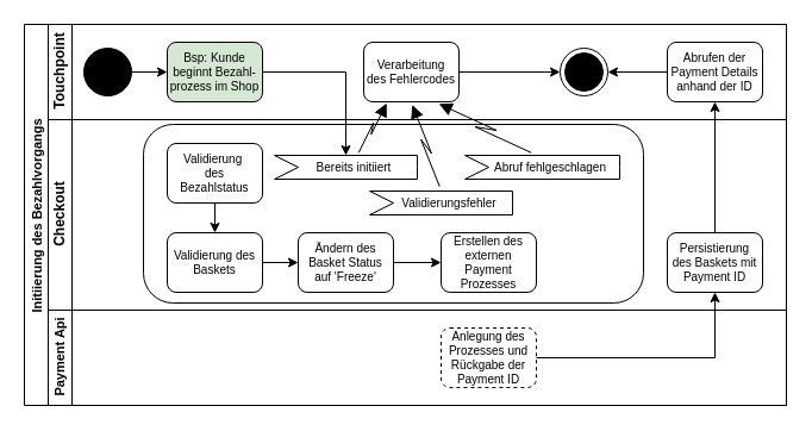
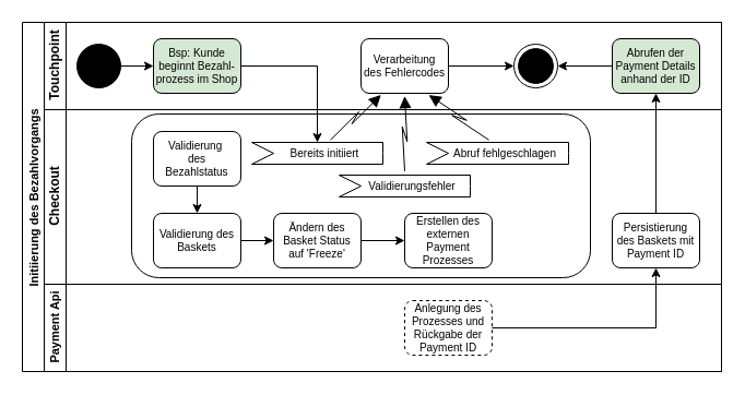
  <mxCell id="0" />
  <mxCell id="1" parent="0" />
  <mxCell id="2" value="Initiierung des Bezahlvorgangs" style="swimlane;childLayout=stackLayout;resizeParent=1;resizeParentMax=0;horizontal=0;startSize=20;horizontalStack=0;fontColor=#000000;strokeColor=#000000;fontSize=11;fillColor=none;" parent="1" vertex="1"><mxGeometry x="20" y="20" width="640" height="320" as="geometry" /></mxCell>
  <mxCell id="3" value="Touchpoint" style="swimlane;html=1;startSize=20;horizontal=0;fontColor=#000000;strokeColor=#000000;fillColor=none;" parent="2" vertex="1"><mxGeometry x="20" width="620" height="80" as="geometry" /></mxCell>
  <mxCell id="4" value="" style="edgeStyle=orthogonalEdgeStyle;rounded=0;orthogonalLoop=1;jettySize=auto;html=1;fontColor=#000000;strokeColor=#000000;" parent="3" source="5" target="6" edge="1"><mxGeometry relative="1" as="geometry" /></mxCell>
  <mxCell id="5" value="" style="ellipse;whiteSpace=wrap;html=1;fontColor=#000000;strokeColor=#000000;fillColor=#000000;" parent="3" vertex="1"><mxGeometry x="30" y="20" width="40" height="40" as="geometry" /></mxCell>
  <mxCell id="6" value="Bsp: Kunde&#10;beginnt Bezahl-&#10;prozess im Shop" style="rounded=1;fontFamily=Helvetica;fontSize=10;fontColor=#000000;align=center;strokeColor=#000000;fillColor=#d5e8d4;" parent="3" vertex="1"><mxGeometry x="100" y="15" width="80" height="50" as="geometry" /></mxCell>
  <mxCell id="7" style="edgeStyle=orthogonalEdgeStyle;rounded=0;orthogonalLoop=1;jettySize=auto;html=1;fontSize=10;fontColor=#000000;strokeColor=#000000;" parent="3" source="8" target="9" edge="1"><mxGeometry relative="1" as="geometry" /></mxCell>
- <mxCell id="8" value="Verarbeitung&#10;des Fehlercodes" style="rounded=1;fontFamily=Helvetica;fontSize=10;fontColor=#000000;align=center;strokeColor=#000000;fillColor=#FFFFFF;" parent="3" vertex="1"><mxGeometry x="265" y="15" width="80" height="50" as="geometry" /></mxCell>
+ <mxCell id="8" value="Verarbeitung&#10;des Fehlercodes" style="rounded=1;fontFamily=Helvetica;fontSize=10;fontColor=#000000;align=center;strokeColor=#000000;fillColor=#FFFFFF;" parent="3" vertex="1"><mxGeometry x="290" y="15" width="80" height="50" as="geometry" /></mxCell>
  <mxCell id="9" value="" style="ellipse;html=1;shape=endState;fillColor=#000000;strokeColor=#000000;fontSize=10;fontColor=#000000;" parent="3" vertex="1"><mxGeometry x="430" y="20" width="40" height="40" as="geometry" /></mxCell>
  <mxCell id="10" style="edgeStyle=orthogonalEdgeStyle;rounded=0;orthogonalLoop=1;jettySize=auto;html=1;fontSize=11;fontColor=#000000;strokeColor=#000000;" parent="3" source="11" target="9" edge="1"><mxGeometry relative="1" as="geometry" /></mxCell>
- <mxCell id="11" value="Abrufen der&#10;Payment Details&#10;anhand der ID" style="rounded=1;fontFamily=Helvetica;fontSize=10;fontColor=#000000;align=center;strokeColor=#000000;fillColor=#FFFFFF;" parent="3" vertex="1"><mxGeometry x="520" y="15" width="80" height="50" as="geometry" /></mxCell>
+ <mxCell id="11" value="Abrufen der&#10;Payment Details&#10;anhand der ID" style="rounded=1;fontFamily=Helvetica;fontSize=10;fontColor=#000000;align=center;strokeColor=#000000;fillColor=#d5e8d4;" parent="3" vertex="1"><mxGeometry x="520" y="15" width="80" height="50" as="geometry" /></mxCell>
  <mxCell id="12" style="edgeStyle=orthogonalEdgeStyle;rounded=0;orthogonalLoop=1;jettySize=auto;html=1;fontSize=10;fontColor=#000000;strokeColor=#000000;" parent="2" source="6" target="24" edge="1"><mxGeometry relative="1" as="geometry"><mxPoint x="160" y="100" as="targetPoint" /></mxGeometry></mxCell>
  <mxCell id="13" style="edgeStyle=orthogonalEdgeStyle;rounded=0;orthogonalLoop=1;jettySize=auto;html=1;fontSize=11;fontColor=#000000;strokeColor=#000000;" parent="2" source="18" target="11" edge="1"><mxGeometry relative="1" as="geometry" /></mxCell>
  <mxCell id="14" value="Checkout" style="swimlane;html=1;startSize=20;horizontal=0;fontColor=#000000;strokeColor=#000000;fillColor=none;" parent="2" vertex="1"><mxGeometry x="20" y="80" width="620" height="160" as="geometry" /></mxCell>
  <mxCell id="15" value="" style="html=1;align=right;verticalAlign=top;rounded=1;absoluteArcSize=1;arcSize=50;dashed=0;spacingTop=10;spacingRight=30;sketch=0;fillStyle=auto;fillColor=none;strokeColor=#000000;" parent="14" vertex="1"><mxGeometry x="80" y="4" width="420" height="150" as="geometry" /></mxCell>
  <mxCell id="16" style="edgeStyle=orthogonalEdgeStyle;rounded=0;orthogonalLoop=1;jettySize=auto;html=1;fontSize=11;fontColor=#000000;strokeColor=#000000;" parent="14" source="17" target="21" edge="1"><mxGeometry relative="1" as="geometry" /></mxCell>
  <mxCell id="17" value="Ändern des&#10;Basket Status&#10;auf 'Freeze'" style="rounded=1;fontFamily=Helvetica;fontSize=10;fontColor=#000000;align=center;strokeColor=#000000;fillColor=#FFFFFF;" parent="14" vertex="1"><mxGeometry x="210" y="95" width="80" height="50" as="geometry" /></mxCell>
  <mxCell id="18" value="Persistierung&#10;des Baskets mit&#10;Payment ID" style="rounded=1;fontFamily=Helvetica;fontSize=10;fontColor=#000000;align=center;strokeColor=#000000;fillColor=#FFFFFF;" parent="14" vertex="1"><mxGeometry x="520" y="95" width="80" height="50" as="geometry" /></mxCell>
  <mxCell id="19" style="edgeStyle=orthogonalEdgeStyle;rounded=0;orthogonalLoop=1;jettySize=auto;html=1;strokeColor=#000000;" parent="14" source="20" target="17" edge="1"><mxGeometry relative="1" as="geometry" /></mxCell>
  <mxCell id="20" value="Validierung des&#10;Baskets" style="rounded=1;fontFamily=Helvetica;fontSize=10;fontColor=#000000;align=center;strokeColor=#000000;fillColor=#FFFFFF;" parent="14" vertex="1"><mxGeometry x="100" y="95" width="80" height="50" as="geometry" /></mxCell>
  <mxCell id="21" value="Erstellen des&#10;externen &#10;Payment &#10;Prozesses" style="rounded=1;fontFamily=Helvetica;fontSize=10;fontColor=#000000;align=center;strokeColor=#000000;fillColor=#FFFFFF;" parent="14" vertex="1"><mxGeometry x="330" y="95" width="80" height="50" as="geometry" /></mxCell>
  <mxCell id="22" style="edgeStyle=orthogonalEdgeStyle;rounded=0;orthogonalLoop=1;jettySize=auto;html=1;strokeColor=#000000;" parent="14" source="23" target="20" edge="1"><mxGeometry relative="1" as="geometry" /></mxCell>
  <mxCell id="23" value="Validierung &#10;des&#10;Bezahlstatus" style="rounded=1;fontFamily=Helvetica;fontSize=10;fontColor=#000000;align=center;strokeColor=#000000;fillColor=#FFFFFF;" parent="14" vertex="1"><mxGeometry x="100" y="20" width="80" height="50" as="geometry" /></mxCell>
  <mxCell id="24" value="Bereits initiiert" style="shape=mxgraph.infographic.ribbonSimple;notch1=20;notch2=0;align=center;verticalAlign=middle;fontSize=10;fontStyle=0;fillColor=#FFFFFF;flipH=0;spacingRight=0;spacingLeft=14;rounded=1;sketch=0;fillStyle=auto;strokeColor=#000000;fontColor=#000000;" parent="14" vertex="1"><mxGeometry x="190" y="30" width="120" height="20" as="geometry" /></mxCell>
  <mxCell id="25" value="Abruf fehlgeschlagen" style="shape=mxgraph.infographic.ribbonSimple;notch1=20;notch2=0;align=center;verticalAlign=middle;fontSize=10;fontStyle=0;fillColor=#FFFFFF;flipH=0;spacingRight=0;spacingLeft=14;rounded=1;sketch=0;fillStyle=auto;strokeColor=#000000;fontColor=#000000;" parent="14" vertex="1"><mxGeometry x="350" y="30" width="130" height="20" as="geometry" /></mxCell>
  <mxCell id="26" value="Validierungsfehler" style="shape=mxgraph.infographic.ribbonSimple;notch1=20;notch2=0;align=center;verticalAlign=middle;fontSize=10;fontStyle=0;fillColor=#FFFFFF;flipH=0;spacingRight=0;spacingLeft=14;rounded=1;sketch=0;fillStyle=auto;strokeColor=#000000;fontColor=#000000;" parent="14" vertex="1"><mxGeometry x="270" y="60" width="120" height="20" as="geometry" /></mxCell>
  <mxCell id="27" value="Payment Api" style="swimlane;html=1;startSize=20;horizontal=0;fontColor=#000000;strokeColor=#000000;fontSize=11;fillColor=none;" parent="2" vertex="1"><mxGeometry x="20" y="240" width="620" height="80" as="geometry" /></mxCell>
  <mxCell id="28" value="Anlegung des&#10;Prozesses und&#10;Rückgabe der&#10;Payment ID" style="rounded=1;fontFamily=Helvetica;fontSize=10;fontColor=#000000;align=center;strokeColor=#000000;fillColor=#FFFFFF;dashed=1;" parent="27" vertex="1"><mxGeometry x="330" y="15" width="80" height="50" as="geometry" /></mxCell>
  <mxCell id="29" style="edgeStyle=orthogonalEdgeStyle;rounded=0;orthogonalLoop=1;jettySize=auto;html=1;entryX=0.5;entryY=1;entryDx=0;entryDy=0;fontSize=11;fontColor=#000000;strokeColor=#000000;" parent="2" source="28" target="18" edge="1"><mxGeometry relative="1" as="geometry" /></mxCell>
  <mxCell id="30" value="" style="shape=mxgraph.lean_mapping.electronic_info_flow_edge;html=1;rounded=0;fontSize=12;fontColor=#000000;endArrow=classic;endFill=1;strokeColor=#000000;entryX=0.25;entryY=1;entryDx=0;entryDy=0;exitX=0;exitY=0;exitDx=69.5;exitDy=0;exitPerimeter=0;" parent="2" source="24" target="8" edge="1"><mxGeometry width="160" relative="1" as="geometry"><mxPoint x="11" y="-1175" as="sourcePoint" /><mxPoint x="340" y="70" as="targetPoint" /><Array as="points"><mxPoint x="280" y="95" /></Array></mxGeometry></mxCell>
  <mxCell id="31" value="" style="shape=mxgraph.lean_mapping.electronic_info_flow_edge;html=1;rounded=0;fontSize=12;fontColor=#000000;endArrow=classic;endFill=1;strokeColor=#000000;entryX=0.75;entryY=1;entryDx=0;entryDy=0;exitX=0;exitY=0;exitDx=60;exitDy=0;exitPerimeter=0;" parent="2" source="25" target="8" edge="1"><mxGeometry width="160" relative="1" as="geometry"><mxPoint x="289.5" y="125" as="sourcePoint" /><mxPoint x="320" y="75" as="targetPoint" /><Array as="points"><mxPoint x="290" y="105" /></Array></mxGeometry></mxCell>
  <mxCell id="32" value="" style="shape=mxgraph.lean_mapping.electronic_info_flow_edge;html=1;rounded=0;fontSize=12;fontColor=#000000;endArrow=classic;endFill=1;strokeColor=#000000;entryX=0.5;entryY=1;entryDx=0;entryDy=0;exitX=0;exitY=0;exitDx=60;exitDy=0;exitPerimeter=0;" parent="2" source="26" target="8" edge="1"><mxGeometry width="160" relative="1" as="geometry"><mxPoint x="289.5" y="110" as="sourcePoint" /><mxPoint x="340" y="75" as="targetPoint" /><Array as="points"><mxPoint x="290" y="105" /></Array></mxGeometry></mxCell>
